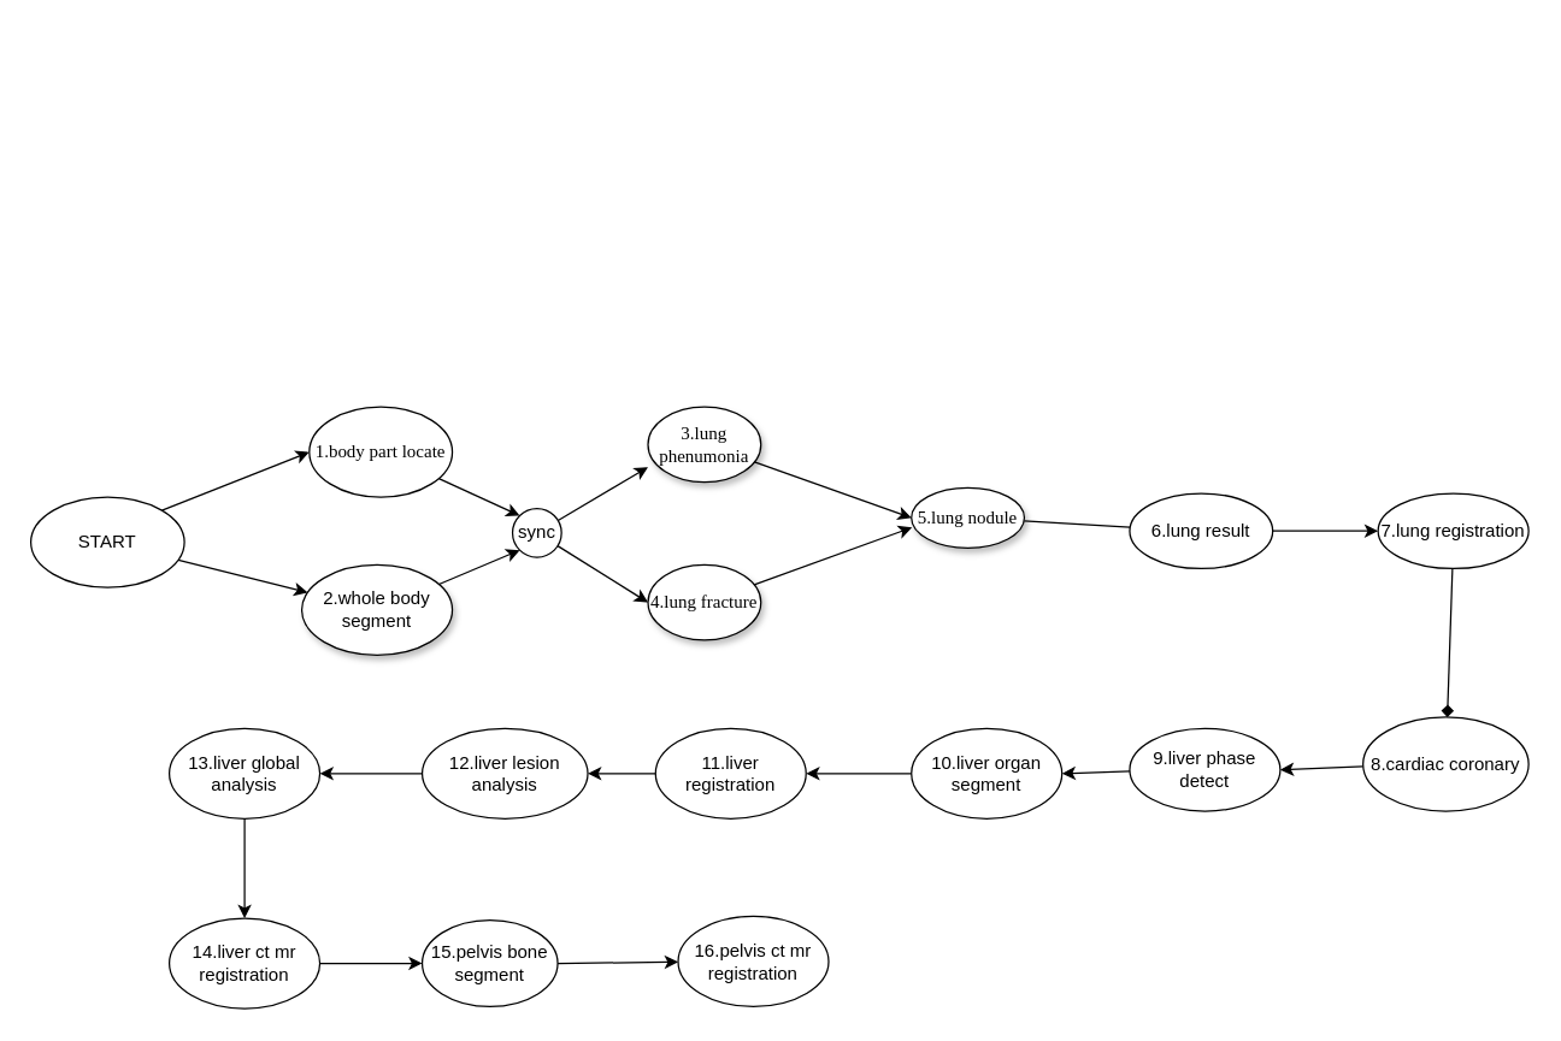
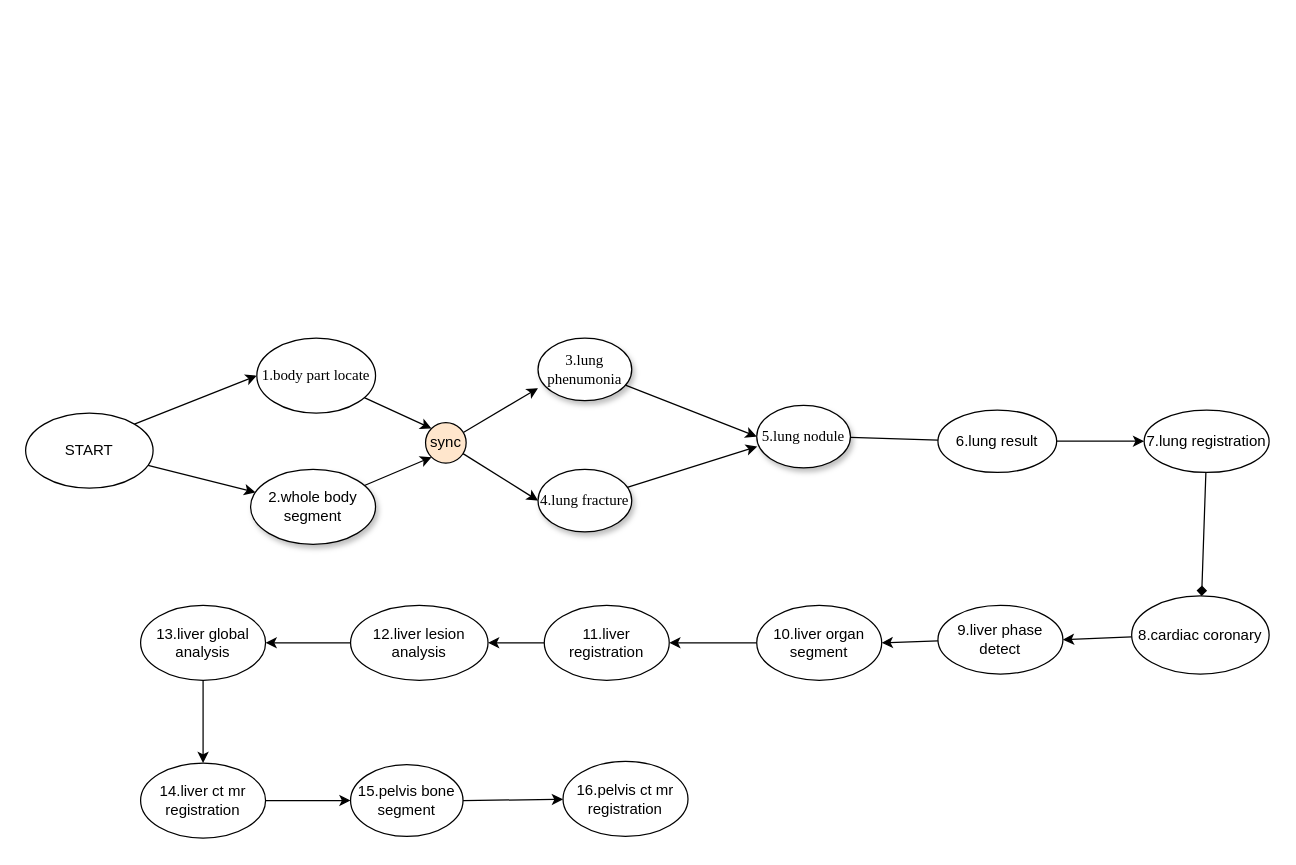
  <mxCell id="0" />
  <mxCell id="1" parent="0" />
  <mxCell id="2" style="edgeStyle=none;rounded=0;orthogonalLoop=1;jettySize=auto;html=1;entryX=0;entryY=1;entryDx=0;entryDy=0;" parent="1" source="3" target="40" edge="1"><mxGeometry relative="1" as="geometry" /></mxCell>
  <mxCell id="3" value="&lt;span style=&quot;font-family: &amp;#34;helvetica&amp;#34;&quot;&gt;2.whole body segment&lt;/span&gt;" style="ellipse;whiteSpace=wrap;html=1;rounded=0;shadow=1;comic=0;labelBackgroundColor=none;strokeWidth=1;fontFamily=Verdana;fontSize=12;align=center;" parent="1" vertex="1"><mxGeometry x="200" y="375" width="100" height="60" as="geometry" /></mxCell>
  <mxCell id="4" style="edgeStyle=none;rounded=0;orthogonalLoop=1;jettySize=auto;html=1;entryX=0.005;entryY=0.66;entryDx=0;entryDy=0;entryPerimeter=0;" parent="1" source="5" target="7" edge="1"><mxGeometry relative="1" as="geometry" /></mxCell>
  <mxCell id="5" value="&lt;span&gt;4.lung fracture&lt;/span&gt;" style="ellipse;whiteSpace=wrap;html=1;rounded=0;shadow=1;comic=0;labelBackgroundColor=none;strokeWidth=1;fontFamily=Verdana;fontSize=12;align=center;" parent="1" vertex="1"><mxGeometry x="430" y="375" width="75" height="50" as="geometry" /></mxCell>
  <mxCell id="6" style="edgeStyle=none;rounded=0;orthogonalLoop=1;jettySize=auto;html=1;endArrow=none;" parent="1" source="7" target="15" edge="1"><mxGeometry relative="1" as="geometry" /></mxCell>
- <mxCell id="7" value="&lt;span&gt;5.lung nodule&lt;/span&gt;" style="ellipse;whiteSpace=wrap;html=1;rounded=0;shadow=1;comic=0;labelBackgroundColor=none;strokeWidth=1;fontFamily=Verdana;fontSize=12;align=center;" parent="1" vertex="1"><mxGeometry x="605" y="323.75" width="75" height="40" as="geometry" /></mxCell>
+ <mxCell id="7" value="&lt;span&gt;5.lung nodule&lt;/span&gt;" style="ellipse;whiteSpace=wrap;html=1;rounded=0;shadow=1;comic=0;labelBackgroundColor=none;strokeWidth=1;fontFamily=Verdana;fontSize=12;align=center;" parent="1" vertex="1"><mxGeometry x="605" y="323.75" width="75" height="50" as="geometry" /></mxCell>
  <mxCell id="8" style="edgeStyle=none;rounded=0;orthogonalLoop=1;jettySize=auto;html=1;entryX=0;entryY=0.5;entryDx=0;entryDy=0;" parent="1" source="9" target="7" edge="1"><mxGeometry relative="1" as="geometry" /></mxCell>
  <mxCell id="9" value="3.lung phenumonia" style="ellipse;whiteSpace=wrap;html=1;rounded=0;shadow=1;comic=0;labelBackgroundColor=none;strokeWidth=1;fontFamily=Verdana;fontSize=12;align=center;" parent="1" vertex="1"><mxGeometry x="430" y="270" width="75" height="50" as="geometry" /></mxCell>
  <mxCell id="10" style="edgeStyle=none;rounded=0;orthogonalLoop=1;jettySize=auto;html=1;entryX=0;entryY=0;entryDx=0;entryDy=0;" parent="1" source="11" target="40" edge="1"><mxGeometry relative="1" as="geometry" /></mxCell>
  <mxCell id="11" value="&lt;span style=&quot;font-family: &amp;#34;verdana&amp;#34;&quot;&gt;1.body part locate&lt;/span&gt;" style="ellipse;whiteSpace=wrap;html=1;" parent="1" vertex="1"><mxGeometry x="205" y="270" width="95" height="60" as="geometry" /></mxCell>
  <mxCell id="12" style="rounded=0;orthogonalLoop=1;jettySize=auto;html=1;exitX=1;exitY=0;exitDx=0;exitDy=0;entryX=0;entryY=0.5;entryDx=0;entryDy=0;" parent="1" source="13" target="11" edge="1"><mxGeometry relative="1" as="geometry" /></mxCell>
  <mxCell id="13" value="START" style="ellipse;whiteSpace=wrap;html=1;" parent="1" vertex="1"><mxGeometry y="330" width="102" height="60" as="geometry" x="20" /></mxCell>
  <mxCell id="14" style="edgeStyle=none;rounded=0;orthogonalLoop=1;jettySize=auto;html=1;entryX=0;entryY=0.5;entryDx=0;entryDy=0;" parent="1" source="15" target="18" edge="1"><mxGeometry relative="1" as="geometry" /></mxCell>
  <mxCell id="15" value="6.lung result" style="ellipse;whiteSpace=wrap;html=1;" parent="1" vertex="1"><mxGeometry x="750" y="327.5" width="95" height="50" as="geometry" /></mxCell>
  <mxCell id="16" value="" style="endArrow=classic;html=1;" parent="1" source="13" target="3" edge="1"><mxGeometry width="50" height="50" relative="1" as="geometry"><mxPoint x="540" y="600" as="sourcePoint" /><mxPoint x="590" y="550" as="targetPoint" /></mxGeometry></mxCell>
  <mxCell id="17" style="edgeStyle=none;rounded=0;orthogonalLoop=1;jettySize=auto;html=1;endArrow=diamond;" parent="1" source="18" target="20" edge="1"><mxGeometry relative="1" as="geometry" /></mxCell>
  <mxCell id="18" value="7.lung registration" style="ellipse;whiteSpace=wrap;html=1;" parent="1" vertex="1"><mxGeometry x="915" y="327.5" width="100" height="50" as="geometry" /></mxCell>
  <mxCell id="19" style="edgeStyle=none;rounded=0;orthogonalLoop=1;jettySize=auto;html=1;entryX=1;entryY=0.5;entryDx=0;entryDy=0;" parent="1" source="20" target="22" edge="1"><mxGeometry relative="1" as="geometry" /></mxCell>
  <mxCell id="20" value="8.cardiac coronary" style="ellipse;whiteSpace=wrap;html=1;" parent="1" vertex="1"><mxGeometry x="905" y="476.25" width="110" height="62.5" as="geometry" /></mxCell>
  <mxCell id="21" style="edgeStyle=none;rounded=0;orthogonalLoop=1;jettySize=auto;html=1;entryX=1;entryY=0.5;entryDx=0;entryDy=0;" parent="1" source="22" target="24" edge="1"><mxGeometry relative="1" as="geometry" /></mxCell>
  <mxCell id="22" value="9.liver phase detect" style="ellipse;whiteSpace=wrap;html=1;" parent="1" vertex="1"><mxGeometry x="750" y="483.75" width="100" height="55" as="geometry" /></mxCell>
  <mxCell id="23" style="edgeStyle=none;rounded=0;orthogonalLoop=1;jettySize=auto;html=1;entryX=1;entryY=0.5;entryDx=0;entryDy=0;" parent="1" source="24" target="26" edge="1"><mxGeometry relative="1" as="geometry" /></mxCell>
  <mxCell id="24" value="10.liver organ segment" style="ellipse;whiteSpace=wrap;html=1;" parent="1" vertex="1"><mxGeometry x="605" y="483.75" width="100" height="60" as="geometry" /></mxCell>
  <mxCell id="25" style="edgeStyle=none;rounded=0;orthogonalLoop=1;jettySize=auto;html=1;entryX=1;entryY=0.5;entryDx=0;entryDy=0;" parent="1" source="26" target="28" edge="1"><mxGeometry relative="1" as="geometry" /></mxCell>
  <mxCell id="26" value="11.liver registration" style="ellipse;whiteSpace=wrap;html=1;" parent="1" vertex="1"><mxGeometry x="435" y="483.75" width="100" height="60" as="geometry" /></mxCell>
  <mxCell id="27" style="edgeStyle=none;rounded=0;orthogonalLoop=1;jettySize=auto;html=1;" parent="1" source="28" target="30" edge="1"><mxGeometry relative="1" as="geometry" /></mxCell>
  <mxCell id="28" value="12.liver lesion analysis" style="ellipse;whiteSpace=wrap;html=1;" parent="1" vertex="1"><mxGeometry x="280" y="483.75" width="110" height="60" as="geometry" /></mxCell>
  <mxCell id="29" style="edgeStyle=none;rounded=0;orthogonalLoop=1;jettySize=auto;html=1;" parent="1" source="30" target="35" edge="1"><mxGeometry relative="1" as="geometry" /></mxCell>
  <mxCell id="30" value="13.liver global analysis" style="ellipse;whiteSpace=wrap;html=1;" parent="1" vertex="1"><mxGeometry x="112" y="483.75" width="100" height="60" as="geometry" /></mxCell>
  <mxCell id="31" style="edgeStyle=none;rounded=0;orthogonalLoop=1;jettySize=auto;html=1;" parent="1" source="32" target="33" edge="1"><mxGeometry relative="1" as="geometry" /></mxCell>
  <mxCell id="32" value="15.pelvis bone segment" style="ellipse;whiteSpace=wrap;html=1;" parent="1" vertex="1"><mxGeometry x="280" y="611.25" width="90" height="57.5" as="geometry" /></mxCell>
  <mxCell id="33" value="16.pelvis ct mr registration" style="ellipse;whiteSpace=wrap;html=1;" parent="1" vertex="1"><mxGeometry x="450" y="608.75" width="100" height="60" as="geometry" /></mxCell>
  <mxCell id="34" style="edgeStyle=none;rounded=0;orthogonalLoop=1;jettySize=auto;html=1;entryX=0;entryY=0.5;entryDx=0;entryDy=0;" parent="1" source="35" target="32" edge="1"><mxGeometry relative="1" as="geometry" /></mxCell>
  <mxCell id="35" value="14.liver ct mr registration" style="ellipse;whiteSpace=wrap;html=1;" parent="1" vertex="1"><mxGeometry x="112" y="610" width="100" height="60" as="geometry" /></mxCell>
  <mxCell id="36" value="" style="ellipse;whiteSpace=wrap;html=1;aspect=fixed;" parent="1" vertex="1"><mxGeometry height="30" as="geometry" x="20" y="20" /></mxCell>
  <mxCell id="37" style="edgeStyle=none;rounded=0;orthogonalLoop=1;jettySize=auto;html=1;entryX=0;entryY=0.5;entryDx=0;entryDy=0;startArrow=none;" parent="1" source="40" target="5" edge="1"><mxGeometry relative="1" as="geometry" /></mxCell>
  <mxCell id="38" value="" style="ellipse;whiteSpace=wrap;html=1;" parent="1" vertex="1"><mxGeometry x="350" y="347.5" height="2.5" as="geometry" /></mxCell>
  <mxCell id="39" style="edgeStyle=none;rounded=0;orthogonalLoop=1;jettySize=auto;html=1;entryX=0;entryY=0.8;entryDx=0;entryDy=0;entryPerimeter=0;" parent="1" source="40" target="9" edge="1"><mxGeometry relative="1" as="geometry" /></mxCell>
- <mxCell id="40" value="sync&lt;br&gt;" style="ellipse;whiteSpace=wrap;html=1;aspect=fixed;" parent="1" vertex="1"><mxGeometry x="340" y="337.5" width="32.5" height="32.5" as="geometry" /></mxCell>
+ <mxCell id="40" value="sync&lt;br&gt;" style="ellipse;whiteSpace=wrap;html=1;aspect=fixed;fillColor=#ffe6cc;" parent="1" vertex="1"><mxGeometry x="340" y="337.5" width="32.5" height="32.5" as="geometry" /></mxCell>
